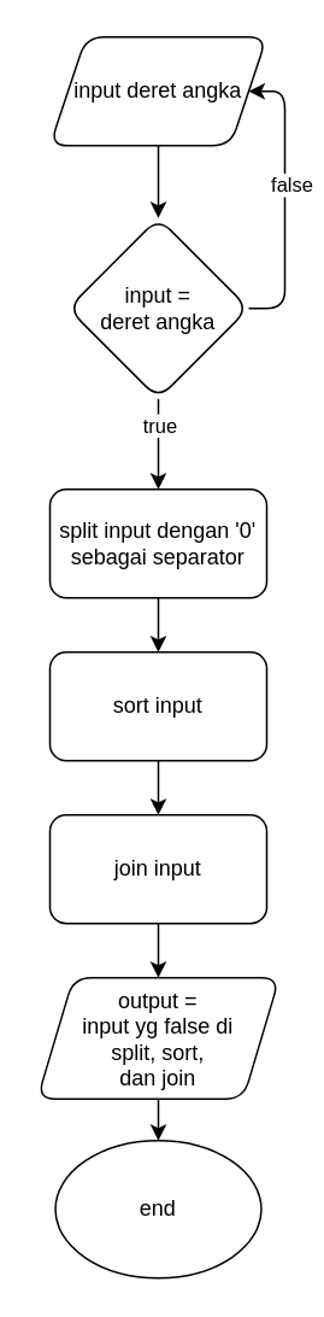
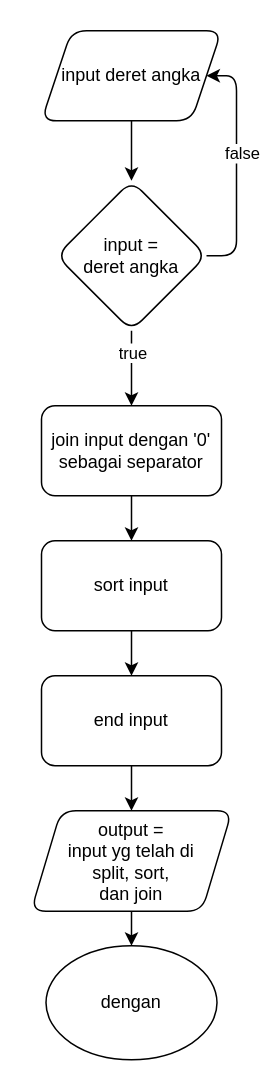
  <mxCell id="0" />
  <mxCell id="1" parent="0" />
  <mxCell id="2" value="" style="edgeStyle=orthogonalEdgeStyle;rounded=1;orthogonalLoop=1;jettySize=auto;html=1;" parent="1" source="3" target="8" edge="1"><mxGeometry relative="1" as="geometry" /></mxCell>
  <mxCell id="3" value="input deret angka" style="shape=parallelogram;perimeter=parallelogramPerimeter;whiteSpace=wrap;html=1;fixedSize=1;rounded=1;" parent="1" vertex="1"><mxGeometry x="27" y="20" width="120" height="60" as="geometry" /></mxCell>
  <mxCell id="4" style="edgeStyle=orthogonalEdgeStyle;rounded=1;orthogonalLoop=1;jettySize=auto;html=1;exitX=1;exitY=0.5;exitDx=0;exitDy=0;entryX=1;entryY=0.5;entryDx=0;entryDy=0;" parent="1" source="8" target="3" edge="1"><mxGeometry relative="1" as="geometry"><Array as="points"><mxPoint x="157" y="170" /><mxPoint x="157" y="50" /></Array></mxGeometry></mxCell>
  <mxCell id="5" value="false" style="edgeLabel;html=1;align=center;verticalAlign=middle;resizable=0;points=[];rounded=1;" parent="4" vertex="1" connectable="0"><mxGeometry x="0.113" y="-3" relative="1" as="geometry"><mxPoint as="offset" /></mxGeometry></mxCell>
  <mxCell id="6" value="" style="edgeStyle=orthogonalEdgeStyle;rounded=1;orthogonalLoop=1;jettySize=auto;html=1;" parent="1" source="8" target="10" edge="1"><mxGeometry relative="1" as="geometry" /></mxCell>
  <mxCell id="7" value="true" style="edgeLabel;html=1;align=center;verticalAlign=middle;resizable=0;points=[];rounded=1;" parent="6" vertex="1" connectable="0"><mxGeometry x="-0.44" y="-1" relative="1" as="geometry"><mxPoint x="1" as="offset" /></mxGeometry></mxCell>
  <mxCell id="8" value="input =&lt;br&gt;deret angka" style="rhombus;whiteSpace=wrap;html=1;rounded=1;" parent="1" vertex="1"><mxGeometry x="37" y="120" width="100" height="100" as="geometry" /></mxCell>
  <mxCell id="9" value="" style="edgeStyle=orthogonalEdgeStyle;rounded=1;orthogonalLoop=1;jettySize=auto;html=1;" parent="1" source="10" target="12" edge="1"><mxGeometry relative="1" as="geometry" /></mxCell>
- <mxCell id="10" value="split input dengan '0' sebagai separator" style="whiteSpace=wrap;html=1;rounded=1;" parent="1" vertex="1"><mxGeometry x="27" y="270" width="120" height="60" as="geometry" /></mxCell>
+ <mxCell id="10" value="join input dengan '0' sebagai separator" style="whiteSpace=wrap;html=1;rounded=1;" parent="1" vertex="1"><mxGeometry x="27" y="270" width="120" height="60" as="geometry" /></mxCell>
  <mxCell id="11" value="" style="edgeStyle=orthogonalEdgeStyle;rounded=1;orthogonalLoop=1;jettySize=auto;html=1;" parent="1" source="12" target="14" edge="1"><mxGeometry relative="1" as="geometry" /></mxCell>
  <mxCell id="12" value="sort input" style="whiteSpace=wrap;html=1;rounded=1;" parent="1" vertex="1"><mxGeometry x="27" y="360" width="120" height="60" as="geometry" /></mxCell>
  <mxCell id="13" value="" style="edgeStyle=orthogonalEdgeStyle;rounded=1;orthogonalLoop=1;jettySize=auto;html=1;" parent="1" source="14" target="16" edge="1"><mxGeometry relative="1" as="geometry" /></mxCell>
- <mxCell id="14" value="join input" style="whiteSpace=wrap;html=1;rounded=1;" parent="1" vertex="1"><mxGeometry x="27" y="450" width="120" height="60" as="geometry" /></mxCell>
+ <mxCell id="14" value="end input" style="whiteSpace=wrap;html=1;rounded=1;" parent="1" vertex="1"><mxGeometry x="27" y="450" width="120" height="60" as="geometry" /></mxCell>
  <mxCell id="15" style="edgeStyle=orthogonalEdgeStyle;rounded=1;orthogonalLoop=1;jettySize=auto;html=1;exitX=0.5;exitY=1;exitDx=0;exitDy=0;entryX=0.5;entryY=0;entryDx=0;entryDy=0;" parent="1" source="16" target="17" edge="1"><mxGeometry relative="1" as="geometry" /></mxCell>
- <mxCell id="16" value="output =&lt;br&gt;input yg false di &lt;br&gt;split, sort, &lt;br&gt;dan join" style="shape=parallelogram;perimeter=parallelogramPerimeter;whiteSpace=wrap;html=1;fixedSize=1;rounded=1;" parent="1" vertex="1"><mxGeometry x="20" y="540" width="134" height="67" as="geometry" /></mxCell>
- <mxCell id="17" value="end" style="ellipse;whiteSpace=wrap;html=1;rounded=1;" parent="1" vertex="1"><mxGeometry x="30" y="630" width="114" height="76" as="geometry" /></mxCell>
+ <mxCell id="16" value="output =&lt;br&gt;input yg telah di &lt;br&gt;split, sort, &lt;br&gt;dan join" style="shape=parallelogram;perimeter=parallelogramPerimeter;whiteSpace=wrap;html=1;fixedSize=1;rounded=1;" parent="1" vertex="1"><mxGeometry x="20" y="540" width="134" height="67" as="geometry" /></mxCell>
+ <mxCell id="17" value="dengan" style="ellipse;whiteSpace=wrap;html=1;rounded=1;" parent="1" vertex="1"><mxGeometry x="30" y="630" width="114" height="76" as="geometry" /></mxCell>
